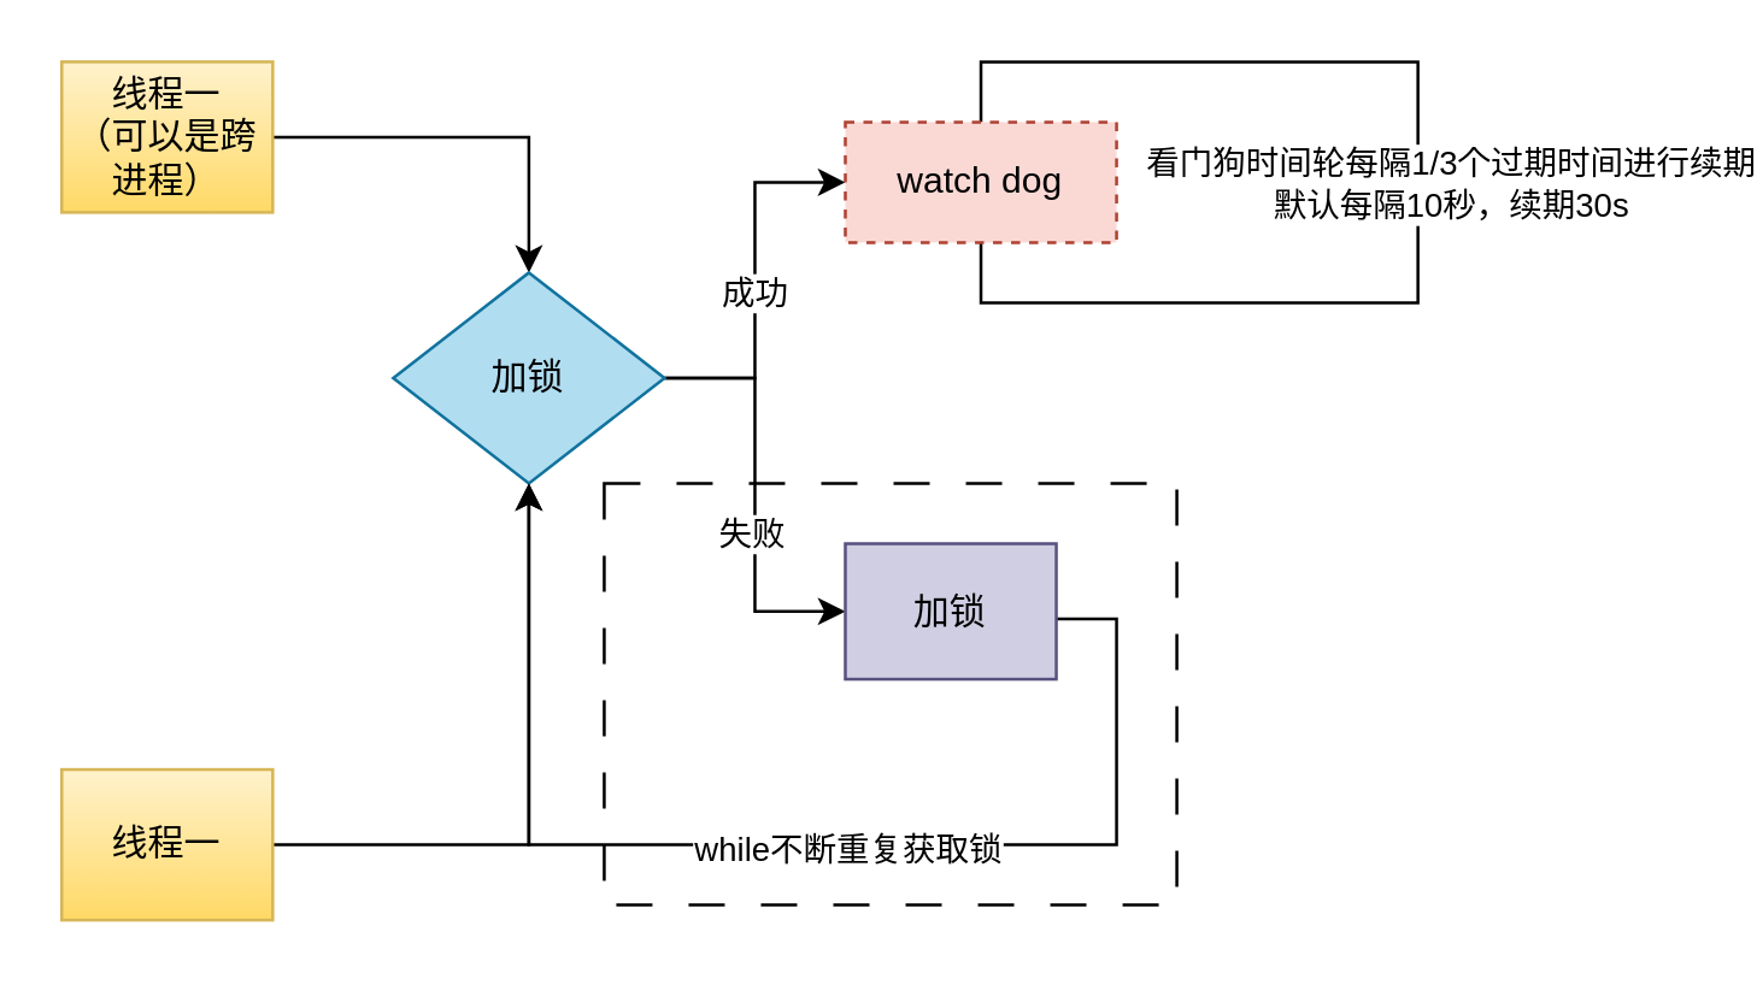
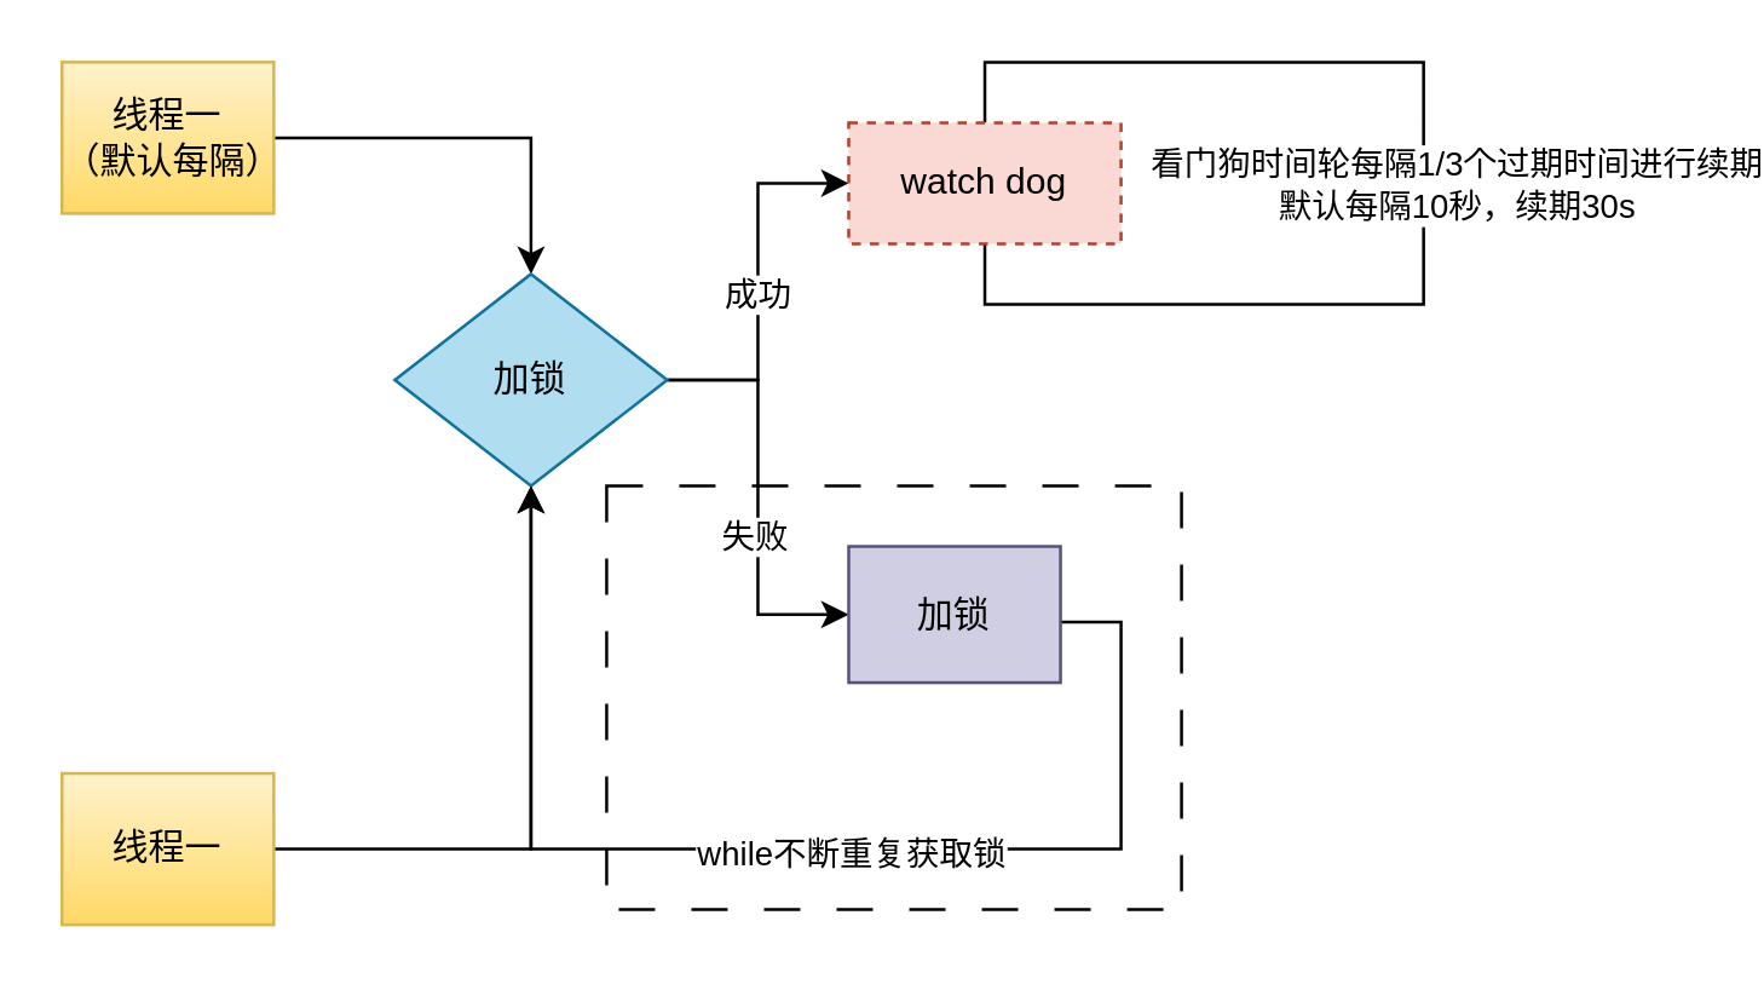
  <mxCell id="0" />
  <mxCell id="1" parent="0" />
  <mxCell id="2" value="" style="rounded=0;whiteSpace=wrap;html=1;dashed=1;dashPattern=12 12;" vertex="1" parent="1"><mxGeometry x="200" y="160" width="190" height="140" as="geometry" /></mxCell>
  <mxCell id="3" style="edgeStyle=orthogonalEdgeStyle;rounded=0;orthogonalLoop=1;jettySize=auto;html=1;entryX=0.5;entryY=0;entryDx=0;entryDy=0;" parent="1" source="4" target="9" edge="1"><mxGeometry relative="1" as="geometry" /></mxCell>
- <mxCell id="4" value="线程一&lt;br&gt;（可以是跨进程）" style="rounded=0;whiteSpace=wrap;html=1;fillColor=#fff2cc;strokeColor=#d6b656;gradientColor=#ffd966;" parent="1" vertex="1"><mxGeometry x="20" y="20" width="70" height="50" as="geometry" /></mxCell>
+ <mxCell id="4" value="线程一&lt;br&gt;（默认每隔）" style="rounded=0;whiteSpace=wrap;html=1;fillColor=#fff2cc;strokeColor=#d6b656;gradientColor=#ffd966;" parent="1" vertex="1"><mxGeometry x="20" y="20" width="70" height="50" as="geometry" /></mxCell>
  <mxCell id="5" style="edgeStyle=orthogonalEdgeStyle;rounded=0;orthogonalLoop=1;jettySize=auto;html=1;entryX=0;entryY=0.5;entryDx=0;entryDy=0;" parent="1" source="9" target="14" edge="1"><mxGeometry relative="1" as="geometry"><mxPoint x="290" y="55" as="targetPoint" /></mxGeometry></mxCell>
  <mxCell id="6" value="成功" style="edgeLabel;html=1;align=center;verticalAlign=middle;resizable=0;points=[];" parent="5" vertex="1" connectable="0"><mxGeometry x="-0.052" y="1" relative="1" as="geometry"><mxPoint as="offset" /></mxGeometry></mxCell>
  <mxCell id="7" style="edgeStyle=orthogonalEdgeStyle;rounded=0;orthogonalLoop=1;jettySize=auto;html=1;entryX=0;entryY=0.5;entryDx=0;entryDy=0;" parent="1" source="9" target="17" edge="1"><mxGeometry relative="1" as="geometry"><mxPoint x="250" y="210" as="targetPoint" /></mxGeometry></mxCell>
  <mxCell id="8" value="失败" style="edgeLabel;html=1;align=center;verticalAlign=middle;resizable=0;points=[];" parent="7" vertex="1" connectable="0"><mxGeometry x="0.172" y="-2" relative="1" as="geometry"><mxPoint as="offset" /></mxGeometry></mxCell>
  <mxCell id="9" value="加锁" style="rhombus;whiteSpace=wrap;html=1;fillColor=#b1ddf0;strokeColor=#10739e;" parent="1" vertex="1"><mxGeometry x="130" y="90" width="90" height="70" as="geometry" /></mxCell>
  <mxCell id="10" style="edgeStyle=orthogonalEdgeStyle;rounded=0;orthogonalLoop=1;jettySize=auto;html=1;entryX=0.5;entryY=1;entryDx=0;entryDy=0;" parent="1" source="11" target="9" edge="1"><mxGeometry relative="1" as="geometry" /></mxCell>
  <mxCell id="11" value="线程一" style="rounded=0;whiteSpace=wrap;html=1;fillColor=#fff2cc;strokeColor=#d6b656;gradientColor=#ffd966;" parent="1" vertex="1"><mxGeometry x="20" y="255" width="70" height="50" as="geometry" /></mxCell>
  <mxCell id="12" style="edgeStyle=orthogonalEdgeStyle;rounded=0;orthogonalLoop=1;jettySize=auto;html=1;entryX=0.5;entryY=0;entryDx=0;entryDy=0;" parent="1" source="14" target="14" edge="1"><mxGeometry relative="1" as="geometry"><mxPoint x="390" y="-10" as="targetPoint" /><Array as="points"><mxPoint x="325" y="20" /><mxPoint x="470" y="20" /><mxPoint x="470" y="100" /><mxPoint x="325" y="100" /></Array></mxGeometry></mxCell>
  <mxCell id="13" value="看门狗时间轮每隔1/3个过期时间进行续期&lt;br&gt;默认每隔10秒，续期30s" style="edgeLabel;html=1;align=center;verticalAlign=middle;resizable=0;points=[];" parent="12" vertex="1" connectable="0"><mxGeometry x="-0.126" y="4" relative="1" as="geometry"><mxPoint x="6" y="8" as="offset" /></mxGeometry></mxCell>
  <mxCell id="14" value="watch dog" style="rounded=0;whiteSpace=wrap;html=1;fillColor=#fad9d5;strokeColor=#ae4132;dashed=1;" parent="1" vertex="1"><mxGeometry x="280" y="40" width="90" height="40" as="geometry" /></mxCell>
  <mxCell id="15" style="edgeStyle=orthogonalEdgeStyle;rounded=0;orthogonalLoop=1;jettySize=auto;html=1;entryX=0.5;entryY=1;entryDx=0;entryDy=0;" parent="1" source="17" target="9" edge="1"><mxGeometry relative="1" as="geometry"><Array as="points"><mxPoint x="370" y="205" /><mxPoint x="370" y="280" /><mxPoint x="175" y="280" /></Array></mxGeometry></mxCell>
  <mxCell id="16" value="while不断重复获取锁" style="edgeLabel;html=1;align=center;verticalAlign=middle;resizable=0;points=[];" vertex="1" connectable="0" parent="15"><mxGeometry x="0.008" y="1" relative="1" as="geometry"><mxPoint x="22" as="offset" /></mxGeometry></mxCell>
  <mxCell id="17" value="加锁" style="rounded=0;whiteSpace=wrap;html=1;fillColor=#d0cee2;strokeColor=#56517e;" parent="1" vertex="1"><mxGeometry x="280" y="180" width="70" height="45" as="geometry" /></mxCell>
